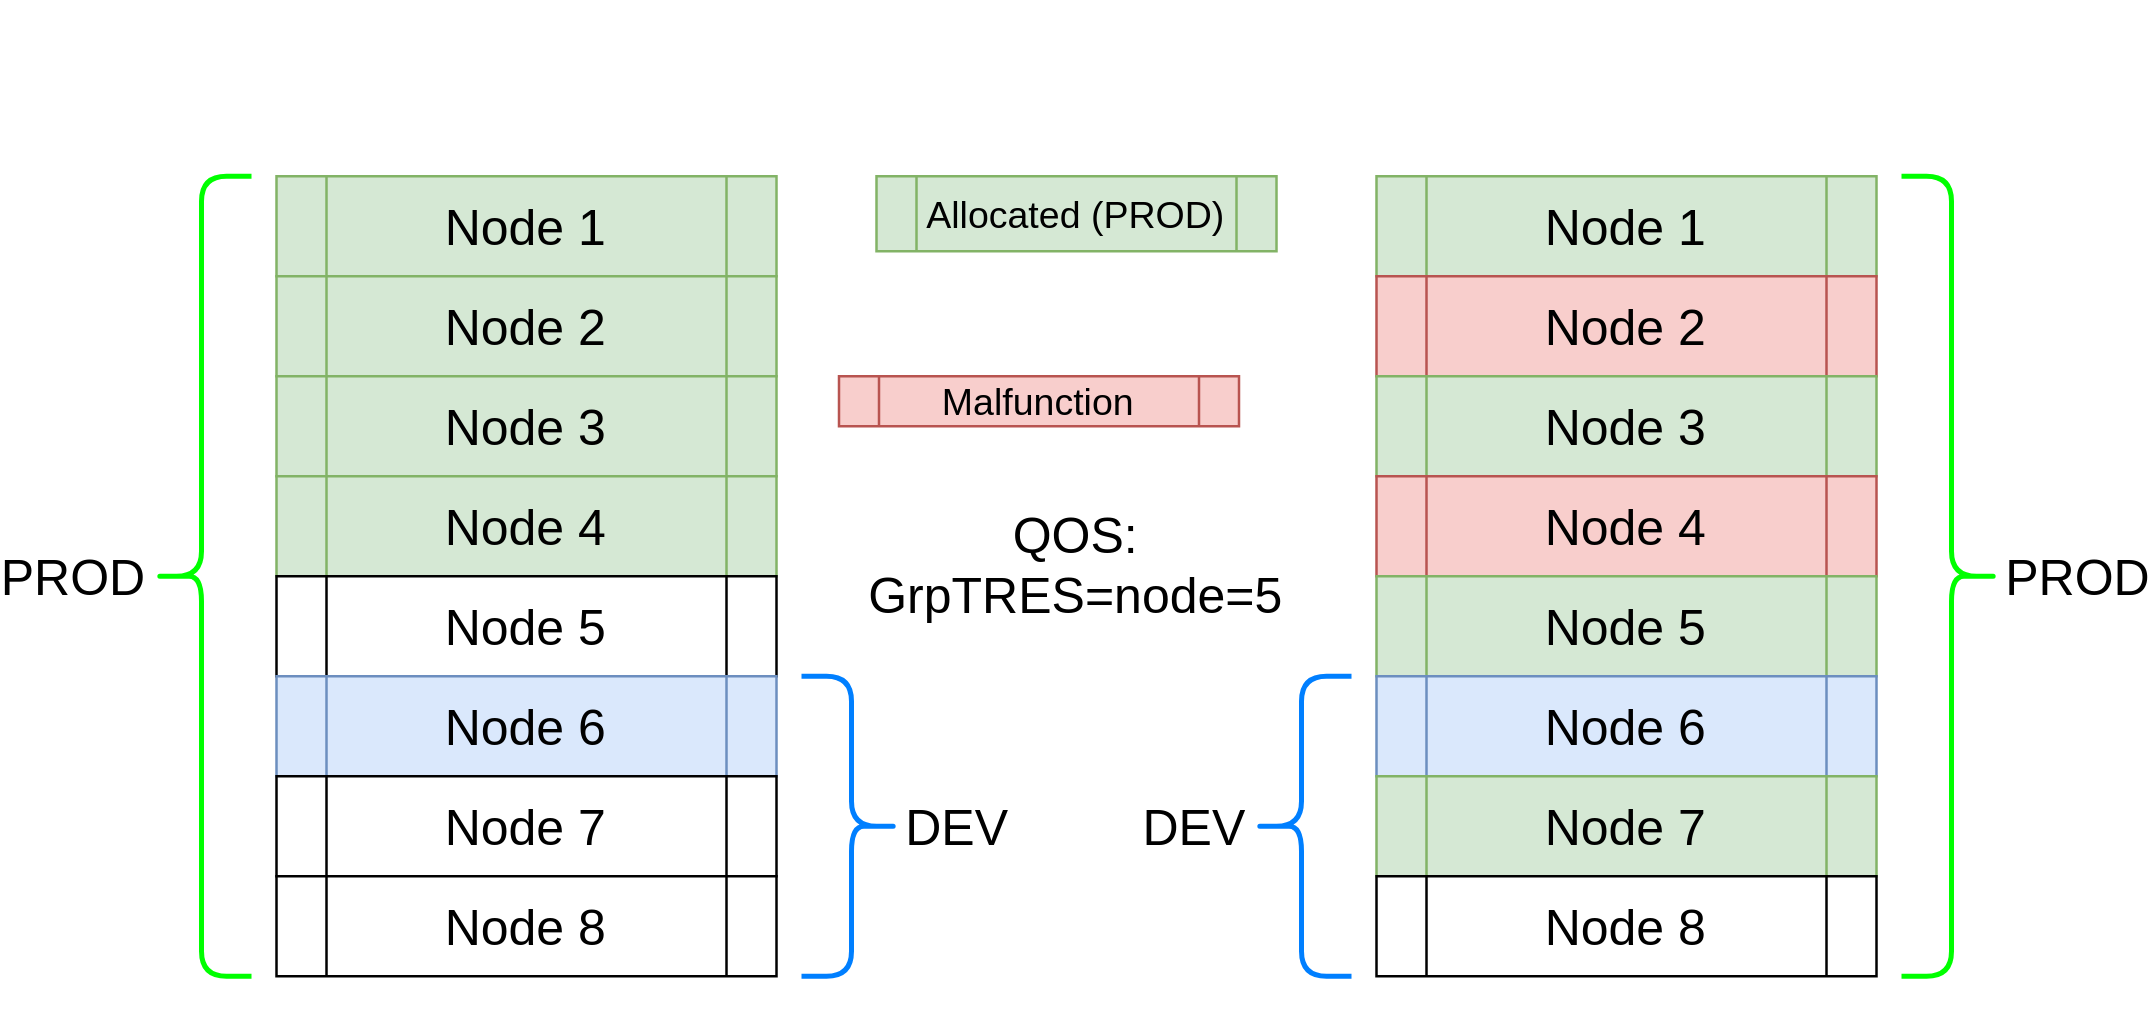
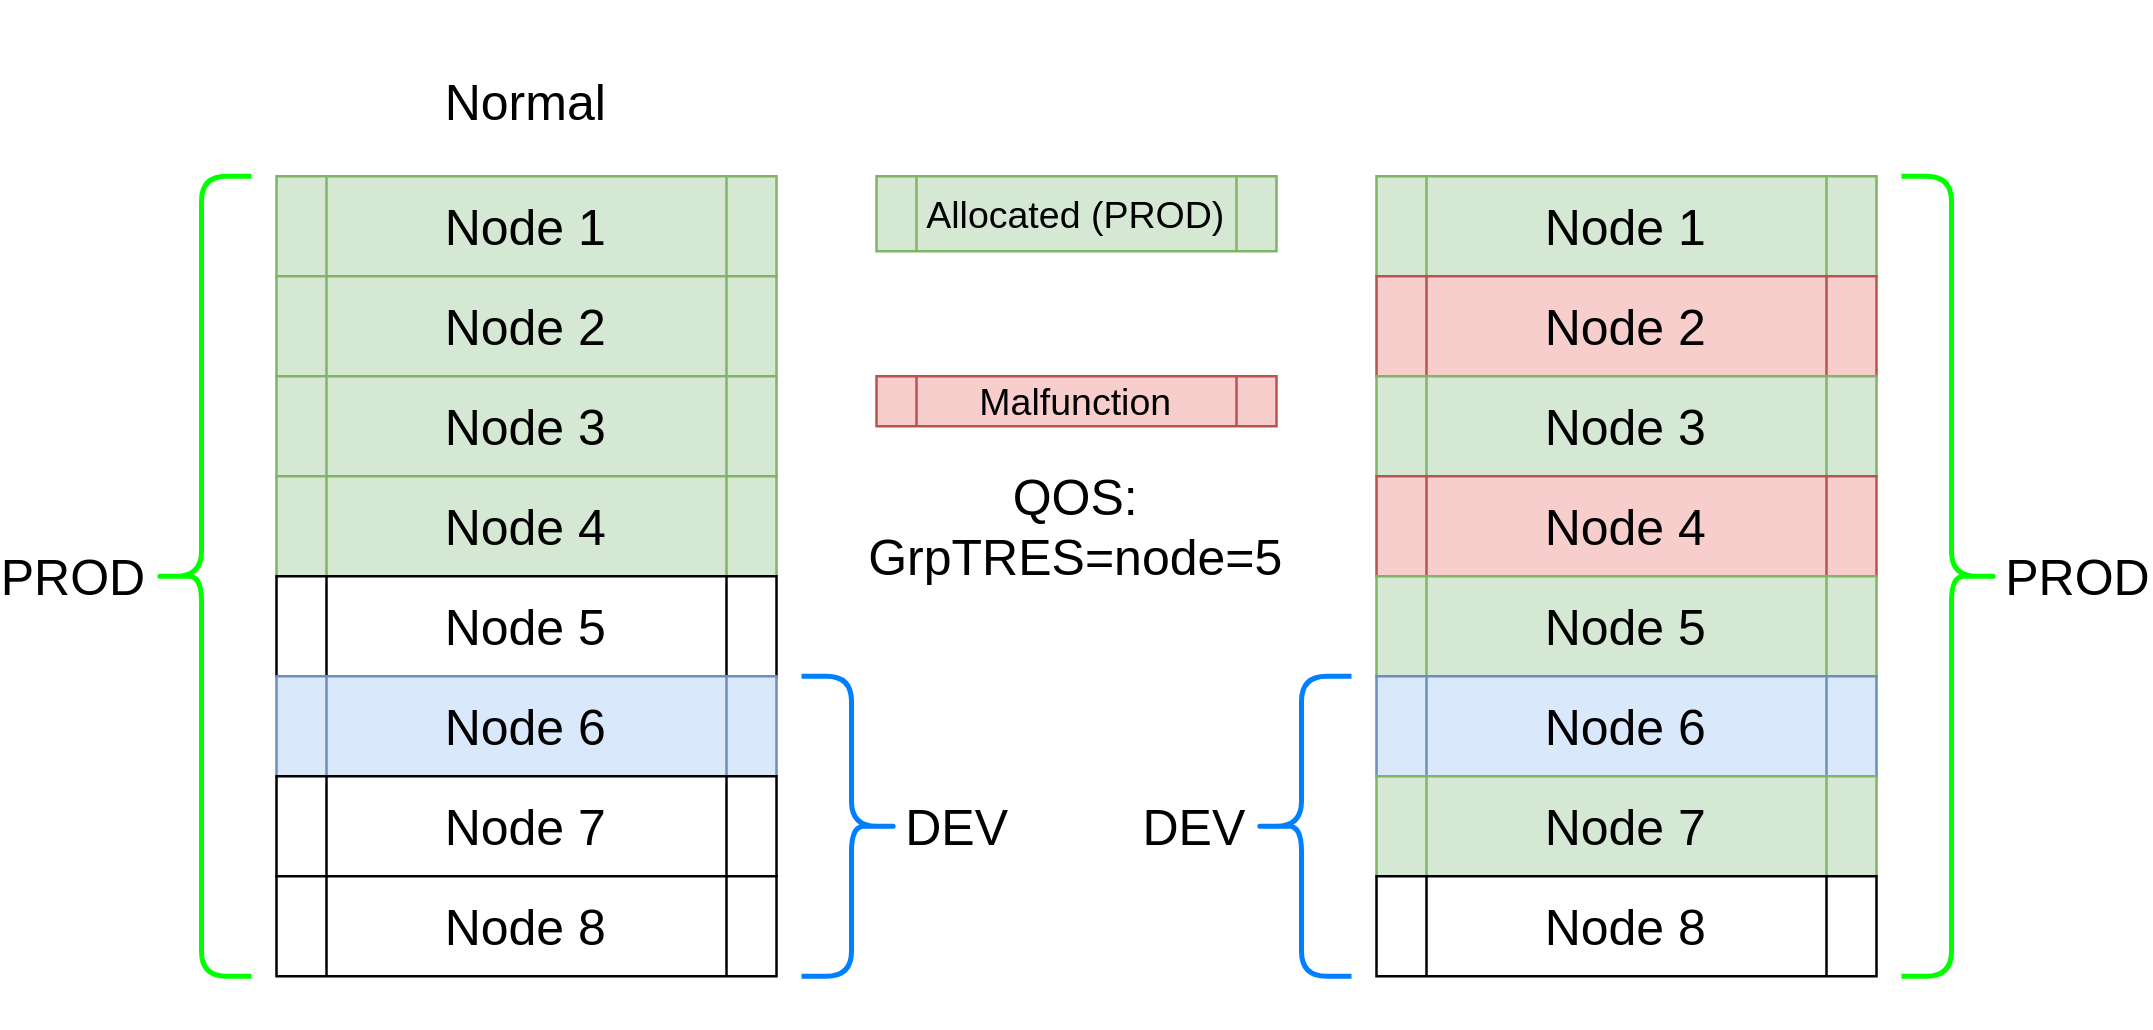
  <mxCell id="0" />
  <mxCell id="1" parent="0" />
  <mxCell id="2" value="Node 1" style="shape=process;whiteSpace=wrap;html=1;backgroundOutline=1;fontSize=20;fillColor=#d5e8d4;strokeColor=#82b366;" parent="1" vertex="1"><mxGeometry x="70" y="70" width="200" height="40" as="geometry" /></mxCell>
  <mxCell id="3" value="Node 2" style="shape=process;whiteSpace=wrap;html=1;backgroundOutline=1;fontSize=20;fillColor=#d5e8d4;strokeColor=#82b366;" parent="1" vertex="1"><mxGeometry x="70" y="110" width="200" height="40" as="geometry" /></mxCell>
  <mxCell id="4" value="Node 3" style="shape=process;whiteSpace=wrap;html=1;backgroundOutline=1;fontSize=20;fillColor=#d5e8d4;strokeColor=#82b366;" parent="1" vertex="1"><mxGeometry x="70" y="150" width="200" height="40" as="geometry" /></mxCell>
  <mxCell id="5" value="Node 4" style="shape=process;whiteSpace=wrap;html=1;backgroundOutline=1;fontSize=20;fillColor=#d5e8d4;strokeColor=#82b366;" parent="1" vertex="1"><mxGeometry x="70" y="190" width="200" height="40" as="geometry" /></mxCell>
  <mxCell id="6" value="Node 5" style="shape=process;whiteSpace=wrap;html=1;backgroundOutline=1;fontSize=20;" parent="1" vertex="1"><mxGeometry x="70" y="230" width="200" height="40" as="geometry" /></mxCell>
  <mxCell id="7" value="Node 6" style="shape=process;whiteSpace=wrap;html=1;backgroundOutline=1;fontSize=20;fillColor=#dae8fc;strokeColor=#6c8ebf;" parent="1" vertex="1"><mxGeometry x="70" y="270" width="200" height="40" as="geometry" /></mxCell>
  <mxCell id="8" value="Node 7" style="shape=process;whiteSpace=wrap;html=1;backgroundOutline=1;fontSize=20;" parent="1" vertex="1"><mxGeometry x="70" y="310" width="200" height="40" as="geometry" /></mxCell>
  <mxCell id="9" value="Node 8" style="shape=process;whiteSpace=wrap;html=1;backgroundOutline=1;fontSize=20;" parent="1" vertex="1"><mxGeometry x="70" y="350" width="200" height="40" as="geometry" /></mxCell>
  <mxCell id="10" value="&lt;font style=&quot;font-size: 20px;&quot;&gt;PROD&lt;br&gt;&lt;/font&gt;" style="shape=curlyBracket;whiteSpace=wrap;html=1;rounded=1;labelPosition=left;verticalLabelPosition=middle;align=right;verticalAlign=middle;strokeWidth=2;labelBackgroundColor=default;strokeColor=#00FF00;" parent="1" vertex="1"><mxGeometry x="20" y="70" width="40" height="320" as="geometry" /></mxCell>
  <mxCell id="11" value="DEV" style="shape=curlyBracket;whiteSpace=wrap;html=1;rounded=1;flipH=1;labelPosition=right;verticalLabelPosition=middle;align=left;verticalAlign=middle;strokeWidth=2;fontSize=20;labelBackgroundColor=default;strokeColor=#007FFF;" parent="1" vertex="1"><mxGeometry x="280" y="270" width="40" height="120" as="geometry" /></mxCell>
  <mxCell id="12" value="Allocated (PROD)" style="shape=process;whiteSpace=wrap;html=1;backgroundOutline=1;fontSize=15;fillColor=#d5e8d4;strokeColor=#82b366;" parent="1" vertex="1"><mxGeometry x="310" y="70" width="160" height="30" as="geometry" /></mxCell>
- <mxCell id="13" value="Malfunction" style="shape=process;whiteSpace=wrap;html=1;backgroundOutline=1;fontSize=15;fillColor=#f8cecc;strokeColor=#b85450;" parent="1" vertex="1"><mxGeometry x="295" y="150" width="160" height="20" as="geometry" /></mxCell>
+ <mxCell id="13" value="Malfunction" style="shape=process;whiteSpace=wrap;html=1;backgroundOutline=1;fontSize=15;fillColor=#f8cecc;strokeColor=#b85450;" parent="1" vertex="1"><mxGeometry x="310" y="150" width="160" height="20" as="geometry" /></mxCell>
  <mxCell id="14" value="Node 1" style="shape=process;whiteSpace=wrap;html=1;backgroundOutline=1;fontSize=20;fillColor=#d5e8d4;strokeColor=#82b366;" parent="1" vertex="1"><mxGeometry x="510" y="70" width="200" height="40" as="geometry" /></mxCell>
  <mxCell id="15" value="Node 2" style="shape=process;whiteSpace=wrap;html=1;backgroundOutline=1;fontSize=20;fillColor=#f8cecc;strokeColor=#b85450;" parent="1" vertex="1"><mxGeometry x="510" y="110" width="200" height="40" as="geometry" /></mxCell>
  <mxCell id="16" value="Node 3" style="shape=process;whiteSpace=wrap;html=1;backgroundOutline=1;fontSize=20;fillColor=#d5e8d4;strokeColor=#82b366;" parent="1" vertex="1"><mxGeometry x="510" y="150" width="200" height="40" as="geometry" /></mxCell>
  <mxCell id="17" value="Node 4" style="shape=process;whiteSpace=wrap;html=1;backgroundOutline=1;fontSize=20;fillColor=#f8cecc;strokeColor=#b85450;" parent="1" vertex="1"><mxGeometry x="510" y="190" width="200" height="40" as="geometry" /></mxCell>
  <mxCell id="18" value="Node 5" style="shape=process;whiteSpace=wrap;html=1;backgroundOutline=1;fontSize=20;fillColor=#d5e8d4;strokeColor=#82b366;" parent="1" vertex="1"><mxGeometry x="510" y="230" width="200" height="40" as="geometry" /></mxCell>
  <mxCell id="19" value="Node 6" style="shape=process;whiteSpace=wrap;html=1;backgroundOutline=1;fontSize=20;fillColor=#dae8fc;strokeColor=#6c8ebf;" parent="1" vertex="1"><mxGeometry x="510" y="270" width="200" height="40" as="geometry" /></mxCell>
  <mxCell id="20" value="Node 7" style="shape=process;whiteSpace=wrap;html=1;backgroundOutline=1;fontSize=20;fillColor=#d5e8d4;strokeColor=#82b366;" parent="1" vertex="1"><mxGeometry x="510" y="310" width="200" height="40" as="geometry" /></mxCell>
  <mxCell id="21" value="Node 8" style="shape=process;whiteSpace=wrap;html=1;backgroundOutline=1;fontSize=20;" parent="1" vertex="1"><mxGeometry x="510" y="350" width="200" height="40" as="geometry" /></mxCell>
  <mxCell id="22" value="&lt;font style=&quot;font-size: 20px;&quot;&gt;DEV&lt;br&gt;&lt;/font&gt;" style="shape=curlyBracket;whiteSpace=wrap;html=1;rounded=1;labelPosition=left;verticalLabelPosition=middle;align=right;verticalAlign=middle;strokeWidth=2;labelBackgroundColor=default;strokeColor=#007FFF;" parent="1" vertex="1"><mxGeometry x="460" y="270" width="40" height="120" as="geometry" /></mxCell>
  <mxCell id="23" value="PROD" style="shape=curlyBracket;whiteSpace=wrap;html=1;rounded=1;flipH=1;labelPosition=right;verticalLabelPosition=middle;align=left;verticalAlign=middle;strokeWidth=2;fontSize=20;labelBackgroundColor=default;strokeColor=#00FF00;" parent="1" vertex="1"><mxGeometry x="720" y="70" width="40" height="320" as="geometry" /></mxCell>
- <mxCell id="25" value="QOS:&lt;br style=&quot;font-size: 20px;&quot;&gt;GrpTRES=node=5" style="text;html=1;strokeColor=none;fillColor=none;align=center;verticalAlign=middle;whiteSpace=wrap;rounded=0;fontSize=20;labelBackgroundColor=default;" parent="1" vertex="1"><mxGeometry x="310" y="210" width="160" height="30" as="geometry" /></mxCell>
+ <mxCell id="24" value="Normal" style="text;html=1;strokeColor=none;fillColor=none;align=center;verticalAlign=middle;whiteSpace=wrap;rounded=0;fontSize=20;labelBackgroundColor=default;" parent="1" vertex="1"><mxGeometry x="70" y="20" width="200" height="40" as="geometry" /></mxCell>
+ <mxCell id="25" value="QOS:&lt;br style=&quot;font-size: 20px;&quot;&gt;GrpTRES=node=5" style="text;html=1;strokeColor=none;fillColor=none;align=center;verticalAlign=middle;whiteSpace=wrap;rounded=0;fontSize=20;labelBackgroundColor=default;" parent="1" vertex="1"><mxGeometry x="310" y="195" width="160" height="30" as="geometry" /></mxCell>
